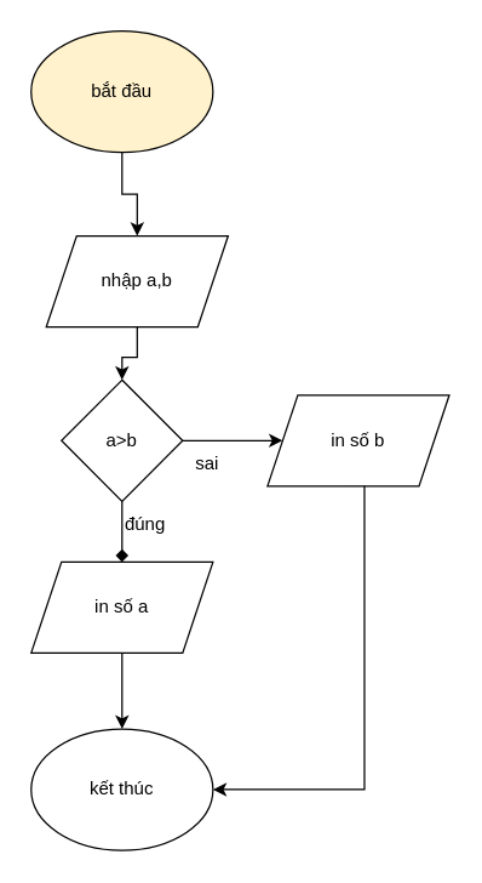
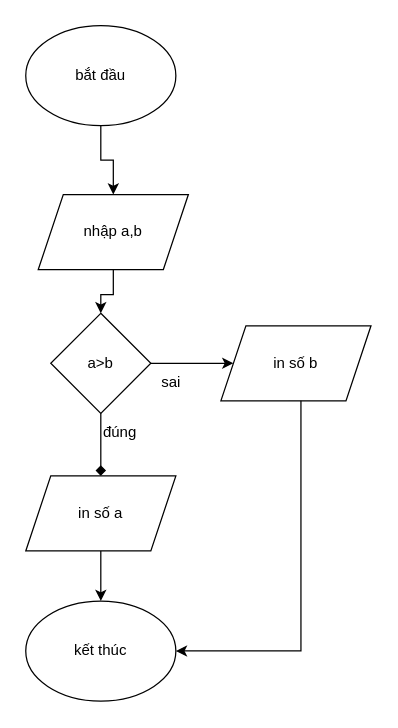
  <mxCell id="0" />
  <mxCell id="1" parent="0" />
  <mxCell id="2" value="" style="edgeStyle=orthogonalEdgeStyle;rounded=0;orthogonalLoop=1;jettySize=auto;html=1;" parent="1" source="3" target="5" edge="1"><mxGeometry relative="1" as="geometry" /></mxCell>
- <mxCell id="3" value="bắt đầu" style="ellipse;whiteSpace=wrap;html=1;fillColor=#fff2cc;" parent="1" vertex="1"><mxGeometry x="20" y="20" width="120" height="80" as="geometry" /></mxCell>
+ <mxCell id="3" value="bắt đầu" style="ellipse;whiteSpace=wrap;html=1;" parent="1" vertex="1"><mxGeometry x="20" y="20" width="120" height="80" as="geometry" /></mxCell>
  <mxCell id="4" value="" style="edgeStyle=orthogonalEdgeStyle;rounded=0;orthogonalLoop=1;jettySize=auto;html=1;" parent="1" source="5" target="7" edge="1"><mxGeometry relative="1" as="geometry" /></mxCell>
  <mxCell id="5" value="nhập a,b" style="shape=parallelogram;perimeter=parallelogramPerimeter;whiteSpace=wrap;html=1;fixedSize=1;" parent="1" vertex="1"><mxGeometry x="30" y="155" width="120" height="60" as="geometry" /></mxCell>
  <mxCell id="6" value="" style="edgeStyle=orthogonalEdgeStyle;rounded=0;orthogonalLoop=1;jettySize=auto;html=1;" parent="1" source="7" target="9" edge="1"><mxGeometry relative="1" as="geometry" /></mxCell>
  <mxCell id="7" value="a&amp;gt;b" style="rhombus;whiteSpace=wrap;html=1;" parent="1" vertex="1"><mxGeometry x="40" y="249.94" width="80" height="80" as="geometry" /></mxCell>
  <mxCell id="8" style="edgeStyle=orthogonalEdgeStyle;rounded=0;orthogonalLoop=1;jettySize=auto;html=1;entryX=1;entryY=0.5;entryDx=0;entryDy=0;exitX=0.45;exitY=0.983;exitDx=0;exitDy=0;exitPerimeter=0;" parent="1" source="9" edge="1"><mxGeometry relative="1" as="geometry"><mxPoint x="256" y="379.94" as="sourcePoint" /><mxPoint x="140" y="519.94" as="targetPoint" /><Array as="points"><mxPoint x="240" y="520" /></Array></mxGeometry></mxCell>
  <mxCell id="9" value="in số b" style="shape=parallelogram;perimeter=parallelogramPerimeter;whiteSpace=wrap;html=1;fixedSize=1;" parent="1" vertex="1"><mxGeometry x="176" y="259.94" width="120" height="60" as="geometry" /></mxCell>
  <mxCell id="10" value="sai" style="text;html=1;align=center;verticalAlign=middle;resizable=0;points=[];autosize=1;strokeColor=none;fillColor=none;" parent="1" vertex="1"><mxGeometry x="116" y="289.94" width="40" height="30" as="geometry" /></mxCell>
  <mxCell id="11" value="đúng" style="text;html=1;align=center;verticalAlign=middle;resizable=0;points=[];autosize=1;strokeColor=none;fillColor=none;" parent="1" vertex="1"><mxGeometry x="70" y="329.94" width="50" height="30" as="geometry" /></mxCell>
  <mxCell id="12" value="kết thúc" style="ellipse;whiteSpace=wrap;html=1;" parent="1" vertex="1"><mxGeometry x="20" y="480" width="120" height="80" as="geometry" /></mxCell>
  <mxCell id="13" value="" style="edgeStyle=orthogonalEdgeStyle;rounded=0;orthogonalLoop=1;jettySize=auto;html=1;endArrow=diamond;" parent="1" source="7" target="15" edge="1"><mxGeometry relative="1" as="geometry"><mxPoint x="80" y="329.94" as="sourcePoint" /><mxPoint x="80" y="449.94" as="targetPoint" /></mxGeometry></mxCell>
  <mxCell id="14" value="" style="edgeStyle=orthogonalEdgeStyle;rounded=0;orthogonalLoop=1;jettySize=auto;html=1;" parent="1" source="15" edge="1"><mxGeometry relative="1" as="geometry"><mxPoint x="80" y="479.94" as="targetPoint" /></mxGeometry></mxCell>
- <mxCell id="15" value="in số a" style="shape=parallelogram;perimeter=parallelogramPerimeter;whiteSpace=wrap;html=1;fixedSize=1;" parent="1" vertex="1"><mxGeometry x="20" y="369.94" width="120" height="60" as="geometry" /></mxCell>
+ <mxCell id="15" value="in số a" style="shape=parallelogram;perimeter=parallelogramPerimeter;whiteSpace=wrap;html=1;fixedSize=1;" parent="1" vertex="1"><mxGeometry x="20" y="379.94" width="120" height="60" as="geometry" /></mxCell>
